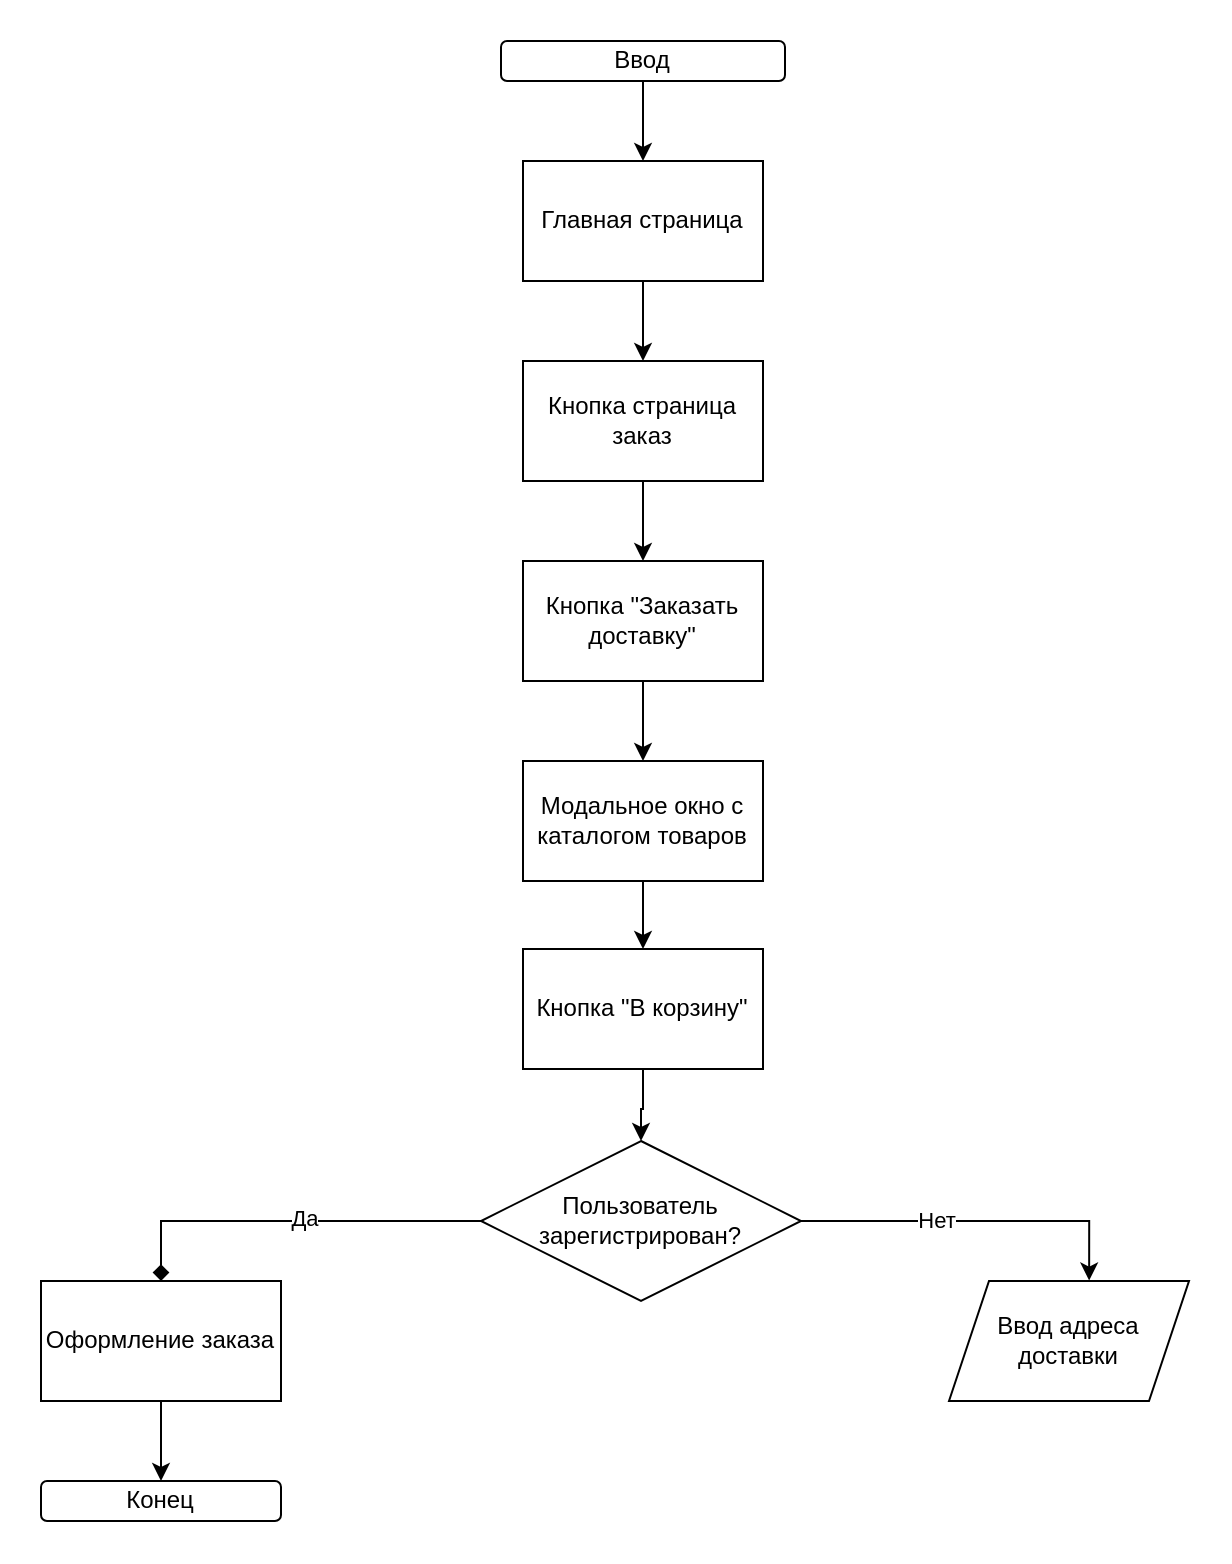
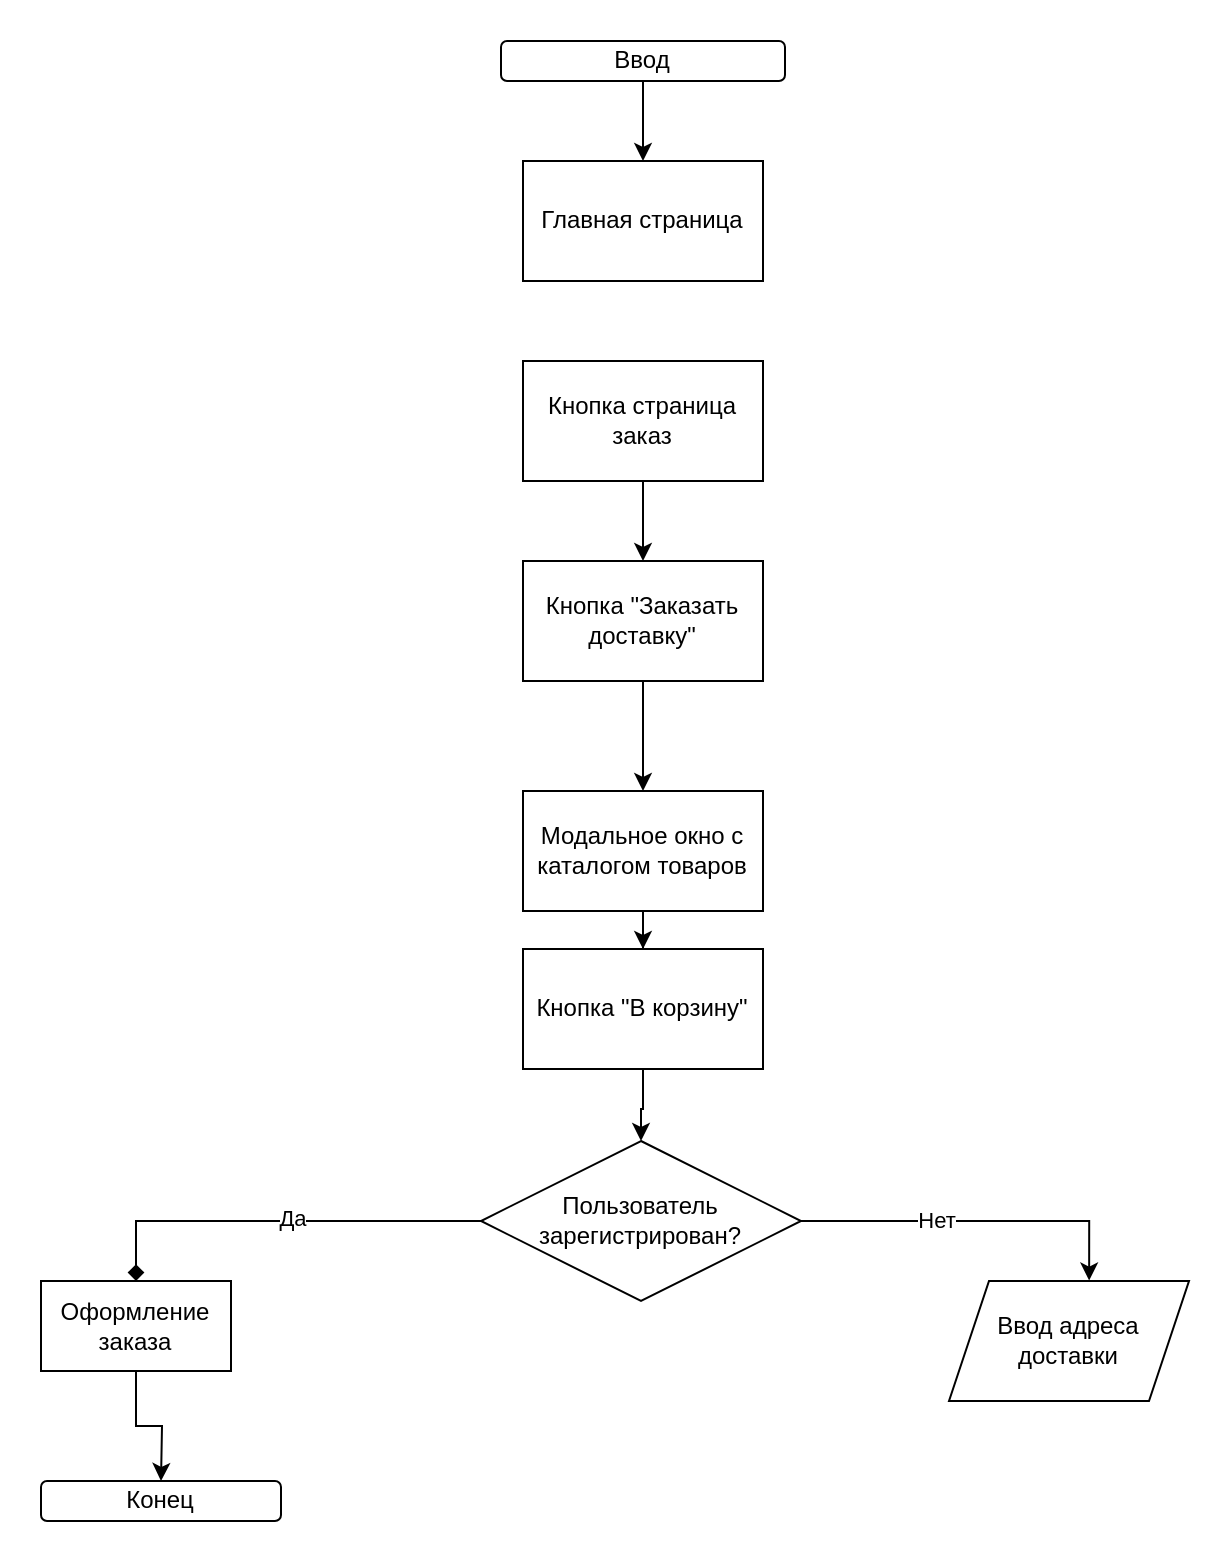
  <mxCell id="0" />
  <mxCell id="1" parent="0" />
  <mxCell id="2" style="edgeStyle=orthogonalEdgeStyle;rounded=0;orthogonalLoop=1;jettySize=auto;html=1;entryX=0.5;entryY=0;entryDx=0;entryDy=0;" edge="1" parent="1" source="3" target="5"><mxGeometry relative="1" as="geometry" /></mxCell>
  <mxCell id="3" value="Ввод" style="rounded=1;whiteSpace=wrap;html=1;" vertex="1" parent="1"><mxGeometry x="250" y="20" width="142" height="20" as="geometry" /></mxCell>
- <mxCell id="4" style="edgeStyle=orthogonalEdgeStyle;rounded=0;orthogonalLoop=1;jettySize=auto;html=1;entryX=0.5;entryY=0;entryDx=0;entryDy=0;" edge="1" parent="1" source="5" target="7"><mxGeometry relative="1" as="geometry" /></mxCell>
  <mxCell id="5" value="Главная страница" style="rounded=0;whiteSpace=wrap;html=1;" vertex="1" parent="1"><mxGeometry x="261" y="80" width="120" height="60" as="geometry" /></mxCell>
  <mxCell id="6" style="edgeStyle=orthogonalEdgeStyle;rounded=0;orthogonalLoop=1;jettySize=auto;html=1;entryX=0.5;entryY=0;entryDx=0;entryDy=0;" edge="1" parent="1" source="7" target="9"><mxGeometry relative="1" as="geometry" /></mxCell>
  <mxCell id="7" value="Кнопка страница заказ" style="rounded=0;whiteSpace=wrap;html=1;" vertex="1" parent="1"><mxGeometry x="261" y="180" width="120" height="60" as="geometry" /></mxCell>
  <mxCell id="8" style="edgeStyle=orthogonalEdgeStyle;rounded=0;orthogonalLoop=1;jettySize=auto;html=1;entryX=0.5;entryY=0;entryDx=0;entryDy=0;" edge="1" parent="1" source="9" target="11"><mxGeometry relative="1" as="geometry" /></mxCell>
  <mxCell id="9" value="Кнопка &quot;Заказать доставку&quot;" style="rounded=0;whiteSpace=wrap;html=1;" vertex="1" parent="1"><mxGeometry x="261" y="280" width="120" height="60" as="geometry" /></mxCell>
  <mxCell id="10" style="edgeStyle=orthogonalEdgeStyle;rounded=0;orthogonalLoop=1;jettySize=auto;html=1;entryX=0.5;entryY=0;entryDx=0;entryDy=0;" edge="1" parent="1" source="11" target="13"><mxGeometry relative="1" as="geometry" /></mxCell>
- <mxCell id="11" value="Модальное окно с каталогом товаров" style="rounded=0;whiteSpace=wrap;html=1;" vertex="1" parent="1"><mxGeometry x="261" y="380" width="120" height="60" as="geometry" /></mxCell>
+ <mxCell id="11" value="Модальное окно с каталогом товаров" style="rounded=0;whiteSpace=wrap;html=1;" vertex="1" parent="1"><mxGeometry x="261" y="395" width="120" height="60" as="geometry" /></mxCell>
  <mxCell id="12" style="edgeStyle=orthogonalEdgeStyle;rounded=0;orthogonalLoop=1;jettySize=auto;html=1;entryX=0.5;entryY=0;entryDx=0;entryDy=0;" edge="1" parent="1" source="13" target="16"><mxGeometry relative="1" as="geometry" /></mxCell>
  <mxCell id="13" value="Кнопка &quot;В корзину&quot;" style="rounded=0;whiteSpace=wrap;html=1;" vertex="1" parent="1"><mxGeometry x="261" y="474" width="120" height="60" as="geometry" /></mxCell>
  <mxCell id="14" style="edgeStyle=orthogonalEdgeStyle;rounded=0;orthogonalLoop=1;jettySize=auto;html=1;entryX=0.5;entryY=0;entryDx=0;entryDy=0;endArrow=diamond;" edge="1" parent="1" source="16" target="18"><mxGeometry relative="1" as="geometry" /></mxCell>
  <mxCell id="15" value="Да" style="edgeLabel;html=1;align=center;verticalAlign=middle;resizable=0;points=[];" vertex="1" connectable="0" parent="14"><mxGeometry x="-0.06" y="-2" relative="1" as="geometry"><mxPoint as="offset" /></mxGeometry></mxCell>
  <mxCell id="16" value="Пользователь зарегистрирован?" style="rhombus;whiteSpace=wrap;html=1;" vertex="1" parent="1"><mxGeometry x="240" y="570" width="160" height="80" as="geometry" /></mxCell>
  <mxCell id="17" style="edgeStyle=orthogonalEdgeStyle;rounded=0;orthogonalLoop=1;jettySize=auto;html=1;" edge="1" parent="1" source="18"><mxGeometry relative="1" as="geometry"><mxPoint x="80" y="740" as="targetPoint" /></mxGeometry></mxCell>
- <mxCell id="18" value="Оформление заказа" style="rounded=0;whiteSpace=wrap;html=1;" vertex="1" parent="1"><mxGeometry x="20" y="640" width="120" height="60" as="geometry" /></mxCell>
+ <mxCell id="18" value="Оформление заказа" style="rounded=0;whiteSpace=wrap;html=1;" vertex="1" parent="1"><mxGeometry x="20" y="640" width="95" height="45" as="geometry" /></mxCell>
  <mxCell id="19" value="Ввод адреса доставки" style="shape=parallelogram;perimeter=parallelogramPerimeter;whiteSpace=wrap;html=1;fixedSize=1;" vertex="1" parent="1"><mxGeometry x="474" y="640" width="120" height="60" as="geometry" /></mxCell>
  <mxCell id="20" style="edgeStyle=orthogonalEdgeStyle;rounded=0;orthogonalLoop=1;jettySize=auto;html=1;entryX=0.584;entryY=-0.004;entryDx=0;entryDy=0;entryPerimeter=0;" edge="1" parent="1" source="16" target="19"><mxGeometry relative="1" as="geometry" /></mxCell>
  <mxCell id="21" value="Нет" style="edgeLabel;html=1;align=center;verticalAlign=middle;resizable=0;points=[];" vertex="1" connectable="0" parent="20"><mxGeometry x="-0.229" y="1" relative="1" as="geometry"><mxPoint as="offset" /></mxGeometry></mxCell>
  <mxCell id="22" value="Конец" style="rounded=1;whiteSpace=wrap;html=1;" vertex="1" parent="1"><mxGeometry x="20" y="740" width="120" height="20" as="geometry" /></mxCell>
